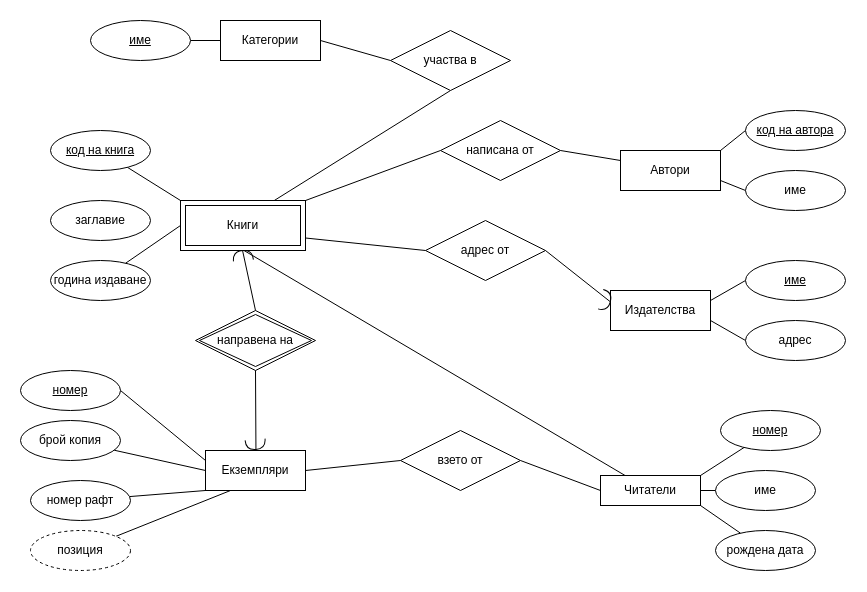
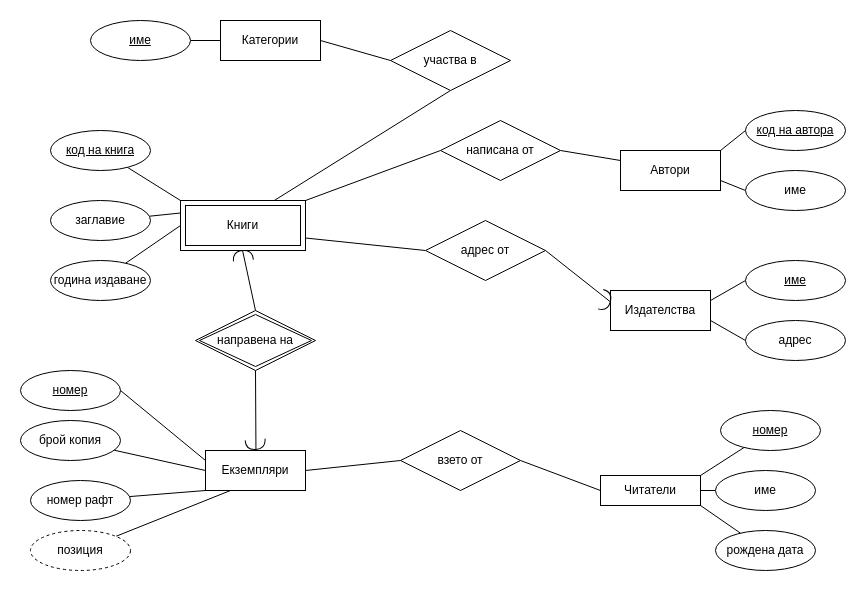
  <mxCell id="0" />
  <mxCell id="1" parent="0" />
- <mxCell id="2" value="" style="edgeStyle=none;html=1;endArrow=none;endFill=0;exitX=0;exitY=0.25;exitDx=0;exitDy=0;" edge="1" parent="1" source="38" target="21"><mxGeometry relative="1" as="geometry"><mxPoint x="180" y="220" as="sourcePoint" /></mxGeometry></mxCell>
+ <mxCell id="2" value="" style="edgeStyle=none;html=1;endArrow=none;endFill=0;exitX=0;exitY=0.25;exitDx=0;exitDy=0;" edge="1" parent="1" source="38" target="6"><mxGeometry relative="1" as="geometry"><mxPoint x="180" y="220" as="sourcePoint" /></mxGeometry></mxCell>
  <mxCell id="3" style="edgeStyle=none;html=1;exitX=1;exitY=0;exitDx=0;exitDy=0;entryX=0;entryY=0.5;entryDx=0;entryDy=0;endArrow=none;endFill=0;" edge="1" parent="1" source="38" target="32"><mxGeometry relative="1" as="geometry"><mxPoint x="280" y="210" as="sourcePoint" /></mxGeometry></mxCell>
  <mxCell id="4" style="edgeStyle=none;html=1;entryX=0;entryY=0.5;entryDx=0;entryDy=0;endArrow=none;endFill=0;exitX=1;exitY=0.75;exitDx=0;exitDy=0;" edge="1" parent="1" source="38" target="35"><mxGeometry relative="1" as="geometry"><mxPoint x="280" y="227.692" as="sourcePoint" /></mxGeometry></mxCell>
  <mxCell id="5" style="edgeStyle=none;html=1;exitX=0.75;exitY=0;exitDx=0;exitDy=0;entryX=0.5;entryY=1;entryDx=0;entryDy=0;endArrow=none;endFill=0;" edge="1" parent="1" source="38" target="37"><mxGeometry relative="1" as="geometry"><mxPoint x="280" y="200" as="sourcePoint" /></mxGeometry></mxCell>
  <mxCell id="6" value="заглавие" style="ellipse;whiteSpace=wrap;html=1;align=center;" vertex="1" parent="1"><mxGeometry x="50" y="200" width="100" height="40" as="geometry" /></mxCell>
  <mxCell id="7" style="edgeStyle=none;html=1;entryX=0;entryY=0.5;entryDx=0;entryDy=0;endArrow=none;endFill=0;" edge="1" parent="1" source="8" target="38"><mxGeometry relative="1" as="geometry"><mxPoint x="180" y="240" as="targetPoint" /></mxGeometry></mxCell>
  <mxCell id="8" value="година издаване" style="ellipse;whiteSpace=wrap;html=1;align=center;" vertex="1" parent="1"><mxGeometry x="50" y="260" width="100" height="40" as="geometry" /></mxCell>
  <mxCell id="9" style="edgeStyle=none;html=1;entryX=0;entryY=0;entryDx=0;entryDy=0;endArrow=none;endFill=0;" edge="1" parent="1" source="10" target="38"><mxGeometry relative="1" as="geometry"><mxPoint x="180" y="200" as="targetPoint" /></mxGeometry></mxCell>
  <mxCell id="10" value="код на книга" style="ellipse;whiteSpace=wrap;html=1;align=center;fontStyle=4;" vertex="1" parent="1"><mxGeometry x="50" y="130" width="100" height="40" as="geometry" /></mxCell>
  <mxCell id="11" style="edgeStyle=none;html=1;exitX=1;exitY=0;exitDx=0;exitDy=0;entryX=0;entryY=0.5;entryDx=0;entryDy=0;endArrow=none;endFill=0;" edge="1" parent="1" source="13" target="14"><mxGeometry relative="1" as="geometry" /></mxCell>
  <mxCell id="12" style="edgeStyle=none;html=1;exitX=1;exitY=0.75;exitDx=0;exitDy=0;entryX=0;entryY=0.5;entryDx=0;entryDy=0;endArrow=none;endFill=0;" edge="1" parent="1" source="13" target="15"><mxGeometry relative="1" as="geometry" /></mxCell>
  <mxCell id="13" value="Автори" style="whiteSpace=wrap;html=1;align=center;" vertex="1" parent="1"><mxGeometry x="620" y="150" width="100" height="40" as="geometry" /></mxCell>
  <mxCell id="14" value="код на автора" style="ellipse;whiteSpace=wrap;html=1;align=center;fontStyle=4;" vertex="1" parent="1"><mxGeometry x="745" y="110" width="100" height="40" as="geometry" /></mxCell>
  <mxCell id="15" value="име" style="ellipse;whiteSpace=wrap;html=1;align=center;" vertex="1" parent="1"><mxGeometry x="745" y="170" width="100" height="40" as="geometry" /></mxCell>
  <mxCell id="16" value="Издателства" style="whiteSpace=wrap;html=1;align=center;" vertex="1" parent="1"><mxGeometry x="610" y="290" width="100" height="40" as="geometry" /></mxCell>
  <mxCell id="17" style="edgeStyle=none;html=1;exitX=0;exitY=0.5;exitDx=0;exitDy=0;entryX=1;entryY=0.75;entryDx=0;entryDy=0;endArrow=none;endFill=0;" edge="1" parent="1" source="18" target="16"><mxGeometry relative="1" as="geometry" /></mxCell>
  <mxCell id="18" value="адрес" style="ellipse;whiteSpace=wrap;html=1;align=center;" vertex="1" parent="1"><mxGeometry x="745" y="320" width="100" height="40" as="geometry" /></mxCell>
  <mxCell id="19" style="edgeStyle=none;html=1;exitX=0;exitY=0.5;exitDx=0;exitDy=0;entryX=1;entryY=0.25;entryDx=0;entryDy=0;endArrow=none;endFill=0;" edge="1" parent="1" source="20" target="16"><mxGeometry relative="1" as="geometry" /></mxCell>
  <mxCell id="20" value="име" style="ellipse;whiteSpace=wrap;html=1;align=center;fontStyle=4;" vertex="1" parent="1"><mxGeometry x="745" y="260" width="100" height="40" as="geometry" /></mxCell>
  <mxCell id="21" value="Читатели" style="whiteSpace=wrap;html=1;align=center;" vertex="1" parent="1"><mxGeometry x="600" y="475" width="100" height="30" as="geometry" /></mxCell>
  <mxCell id="22" style="edgeStyle=none;html=1;entryX=1;entryY=0;entryDx=0;entryDy=0;endArrow=none;endFill=0;" edge="1" parent="1" source="23" target="21"><mxGeometry relative="1" as="geometry"><mxPoint x="845" y="475" as="targetPoint" /></mxGeometry></mxCell>
  <mxCell id="23" value="номер" style="ellipse;whiteSpace=wrap;html=1;align=center;fontStyle=4;" vertex="1" parent="1"><mxGeometry x="720" y="410" width="100" height="40" as="geometry" /></mxCell>
  <mxCell id="24" style="edgeStyle=none;html=1;endArrow=none;endFill=0;entryX=1;entryY=0.5;entryDx=0;entryDy=0;" edge="1" parent="1" source="25" target="21"><mxGeometry relative="1" as="geometry"><mxPoint x="845" y="490" as="targetPoint" /></mxGeometry></mxCell>
  <mxCell id="25" value="име" style="ellipse;whiteSpace=wrap;html=1;align=center;" vertex="1" parent="1"><mxGeometry x="715" y="470" width="100" height="40" as="geometry" /></mxCell>
  <mxCell id="26" style="edgeStyle=none;html=1;entryX=1;entryY=1;entryDx=0;entryDy=0;endArrow=none;endFill=0;" edge="1" parent="1" source="27" target="21"><mxGeometry relative="1" as="geometry"><mxPoint x="845" y="505" as="targetPoint" /></mxGeometry></mxCell>
  <mxCell id="27" value="рождена дата" style="ellipse;whiteSpace=wrap;html=1;align=center;" vertex="1" parent="1"><mxGeometry x="715" y="530" width="100" height="40" as="geometry" /></mxCell>
  <mxCell id="28" value="Категории" style="whiteSpace=wrap;html=1;align=center;" vertex="1" parent="1"><mxGeometry x="220" y="20" width="100" height="40" as="geometry" /></mxCell>
  <mxCell id="29" style="edgeStyle=none;html=1;exitX=1;exitY=0.5;exitDx=0;exitDy=0;entryX=0;entryY=0.5;entryDx=0;entryDy=0;endArrow=none;endFill=0;" edge="1" parent="1" source="30" target="28"><mxGeometry relative="1" as="geometry" /></mxCell>
  <mxCell id="30" value="име" style="ellipse;whiteSpace=wrap;html=1;align=center;fontStyle=4;" vertex="1" parent="1"><mxGeometry x="90" y="20" width="100" height="40" as="geometry" /></mxCell>
  <mxCell id="31" style="edgeStyle=none;html=1;entryX=0;entryY=0.25;entryDx=0;entryDy=0;endArrow=none;endFill=0;exitX=1;exitY=0.5;exitDx=0;exitDy=0;" edge="1" parent="1" source="32" target="13"><mxGeometry relative="1" as="geometry" /></mxCell>
  <mxCell id="32" value="написана от" style="shape=rhombus;perimeter=rhombusPerimeter;whiteSpace=wrap;html=1;align=center;" vertex="1" parent="1"><mxGeometry x="440" y="120" width="120" height="60" as="geometry" /></mxCell>
  <mxCell id="33" value="" style="shape=requiredInterface;html=1;verticalLabelPosition=bottom;sketch=0;rotation=15;" vertex="1" parent="1"><mxGeometry x="600" y="290" width="10" height="20" as="geometry" /></mxCell>
  <mxCell id="34" value="" style="endArrow=none;html=1;rounded=0;entryX=1;entryY=0.5;entryDx=0;entryDy=0;entryPerimeter=0;exitX=1;exitY=0.5;exitDx=0;exitDy=0;" edge="1" target="33" parent="1" source="35"><mxGeometry relative="1" as="geometry"><mxPoint x="450" y="350" as="sourcePoint" /><mxPoint x="520" y="350" as="targetPoint" /></mxGeometry></mxCell>
  <mxCell id="35" value="адрес от" style="shape=rhombus;perimeter=rhombusPerimeter;whiteSpace=wrap;html=1;align=center;" vertex="1" parent="1"><mxGeometry x="425" y="220" width="120" height="60" as="geometry" /></mxCell>
  <mxCell id="36" style="edgeStyle=none;html=1;exitX=0;exitY=0.5;exitDx=0;exitDy=0;entryX=1;entryY=0.5;entryDx=0;entryDy=0;endArrow=none;endFill=0;" edge="1" parent="1" source="37" target="28"><mxGeometry relative="1" as="geometry" /></mxCell>
  <mxCell id="37" value="участва в" style="shape=rhombus;perimeter=rhombusPerimeter;whiteSpace=wrap;html=1;align=center;" vertex="1" parent="1"><mxGeometry x="390" y="30" width="120" height="60" as="geometry" /></mxCell>
  <mxCell id="38" value="Книги" style="shape=ext;margin=3;double=1;whiteSpace=wrap;html=1;align=center;" vertex="1" parent="1"><mxGeometry x="180" y="200" width="125" height="50" as="geometry" /></mxCell>
  <mxCell id="39" style="edgeStyle=none;html=1;entryX=0;entryY=0.5;entryDx=0;entryDy=0;endArrow=none;endFill=0;exitX=1;exitY=0.5;exitDx=0;exitDy=0;" edge="1" parent="1" source="40" target="51"><mxGeometry relative="1" as="geometry" /></mxCell>
  <mxCell id="40" value="Екземпляри" style="whiteSpace=wrap;html=1;align=center;" vertex="1" parent="1"><mxGeometry x="205" y="450" width="100" height="40" as="geometry" /></mxCell>
  <mxCell id="41" style="edgeStyle=none;html=1;entryX=0;entryY=0.25;entryDx=0;entryDy=0;endArrow=none;endFill=0;exitX=1;exitY=0.5;exitDx=0;exitDy=0;" edge="1" parent="1" source="42" target="40"><mxGeometry relative="1" as="geometry"><mxPoint x="134.1" y="403.777" as="sourcePoint" /></mxGeometry></mxCell>
  <mxCell id="42" value="номер" style="ellipse;whiteSpace=wrap;html=1;align=center;fontStyle=4;" vertex="1" parent="1"><mxGeometry x="20" y="370" width="100" height="40" as="geometry" /></mxCell>
  <mxCell id="43" style="edgeStyle=none;html=1;entryX=0;entryY=0.5;entryDx=0;entryDy=0;endArrow=none;endFill=0;" edge="1" parent="1" source="44" target="40"><mxGeometry relative="1" as="geometry" /></mxCell>
  <mxCell id="44" value="брой копия" style="ellipse;whiteSpace=wrap;html=1;align=center;" vertex="1" parent="1"><mxGeometry x="20" y="420" width="100" height="40" as="geometry" /></mxCell>
  <mxCell id="45" value="направена на" style="shape=rhombus;double=1;perimeter=rhombusPerimeter;whiteSpace=wrap;html=1;align=center;" vertex="1" parent="1"><mxGeometry x="195" y="310" width="120" height="60" as="geometry" /></mxCell>
  <mxCell id="46" style="edgeStyle=none;html=1;entryX=0;entryY=1;entryDx=0;entryDy=0;endArrow=none;endFill=0;" edge="1" parent="1" source="47" target="40"><mxGeometry relative="1" as="geometry" /></mxCell>
  <mxCell id="47" value="номер рафт" style="ellipse;whiteSpace=wrap;html=1;align=center;" vertex="1" parent="1"><mxGeometry x="30" y="480" width="100" height="40" as="geometry" /></mxCell>
  <mxCell id="48" style="edgeStyle=none;html=1;entryX=0.25;entryY=1;entryDx=0;entryDy=0;endArrow=none;endFill=0;" edge="1" parent="1" source="49" target="40"><mxGeometry relative="1" as="geometry" /></mxCell>
  <mxCell id="49" value="позиция" style="ellipse;whiteSpace=wrap;html=1;align=center;dashed=1;" vertex="1" parent="1"><mxGeometry x="30" y="530" width="100" height="40" as="geometry" /></mxCell>
  <mxCell id="50" style="edgeStyle=none;html=1;exitX=1;exitY=0.5;exitDx=0;exitDy=0;entryX=0;entryY=0.5;entryDx=0;entryDy=0;endArrow=none;endFill=0;" edge="1" parent="1" source="51" target="21"><mxGeometry relative="1" as="geometry" /></mxCell>
  <mxCell id="51" value="взето от" style="shape=rhombus;perimeter=rhombusPerimeter;whiteSpace=wrap;html=1;align=center;" vertex="1" parent="1"><mxGeometry x="400" y="430" width="120" height="60" as="geometry" /></mxCell>
  <mxCell id="52" value="" style="shape=requiredInterface;html=1;verticalLabelPosition=bottom;sketch=0;rotation=-95;" vertex="1" parent="1"><mxGeometry x="237.5" y="245" width="10" height="20" as="geometry" /></mxCell>
  <mxCell id="53" value="" style="endArrow=none;html=1;rounded=0;entryX=1;entryY=0.5;entryDx=0;entryDy=0;entryPerimeter=0;exitX=0.5;exitY=0;exitDx=0;exitDy=0;" edge="1" target="52" parent="1" source="45"><mxGeometry relative="1" as="geometry"><mxPoint x="300" y="300" as="sourcePoint" /><mxPoint x="370" y="300" as="targetPoint" /></mxGeometry></mxCell>
  <mxCell id="54" value="" style="shape=requiredInterface;html=1;verticalLabelPosition=bottom;sketch=0;rotation=85;" vertex="1" parent="1"><mxGeometry x="250" y="434" width="10" height="20" as="geometry" /></mxCell>
  <mxCell id="55" value="" style="endArrow=none;html=1;rounded=0;entryX=1;entryY=0.5;entryDx=0;entryDy=0;entryPerimeter=0;exitX=0.5;exitY=1;exitDx=0;exitDy=0;" edge="1" target="54" parent="1" source="45"><mxGeometry relative="1" as="geometry"><mxPoint x="370" y="350" as="sourcePoint" /><mxPoint x="440" y="350" as="targetPoint" /></mxGeometry></mxCell>
